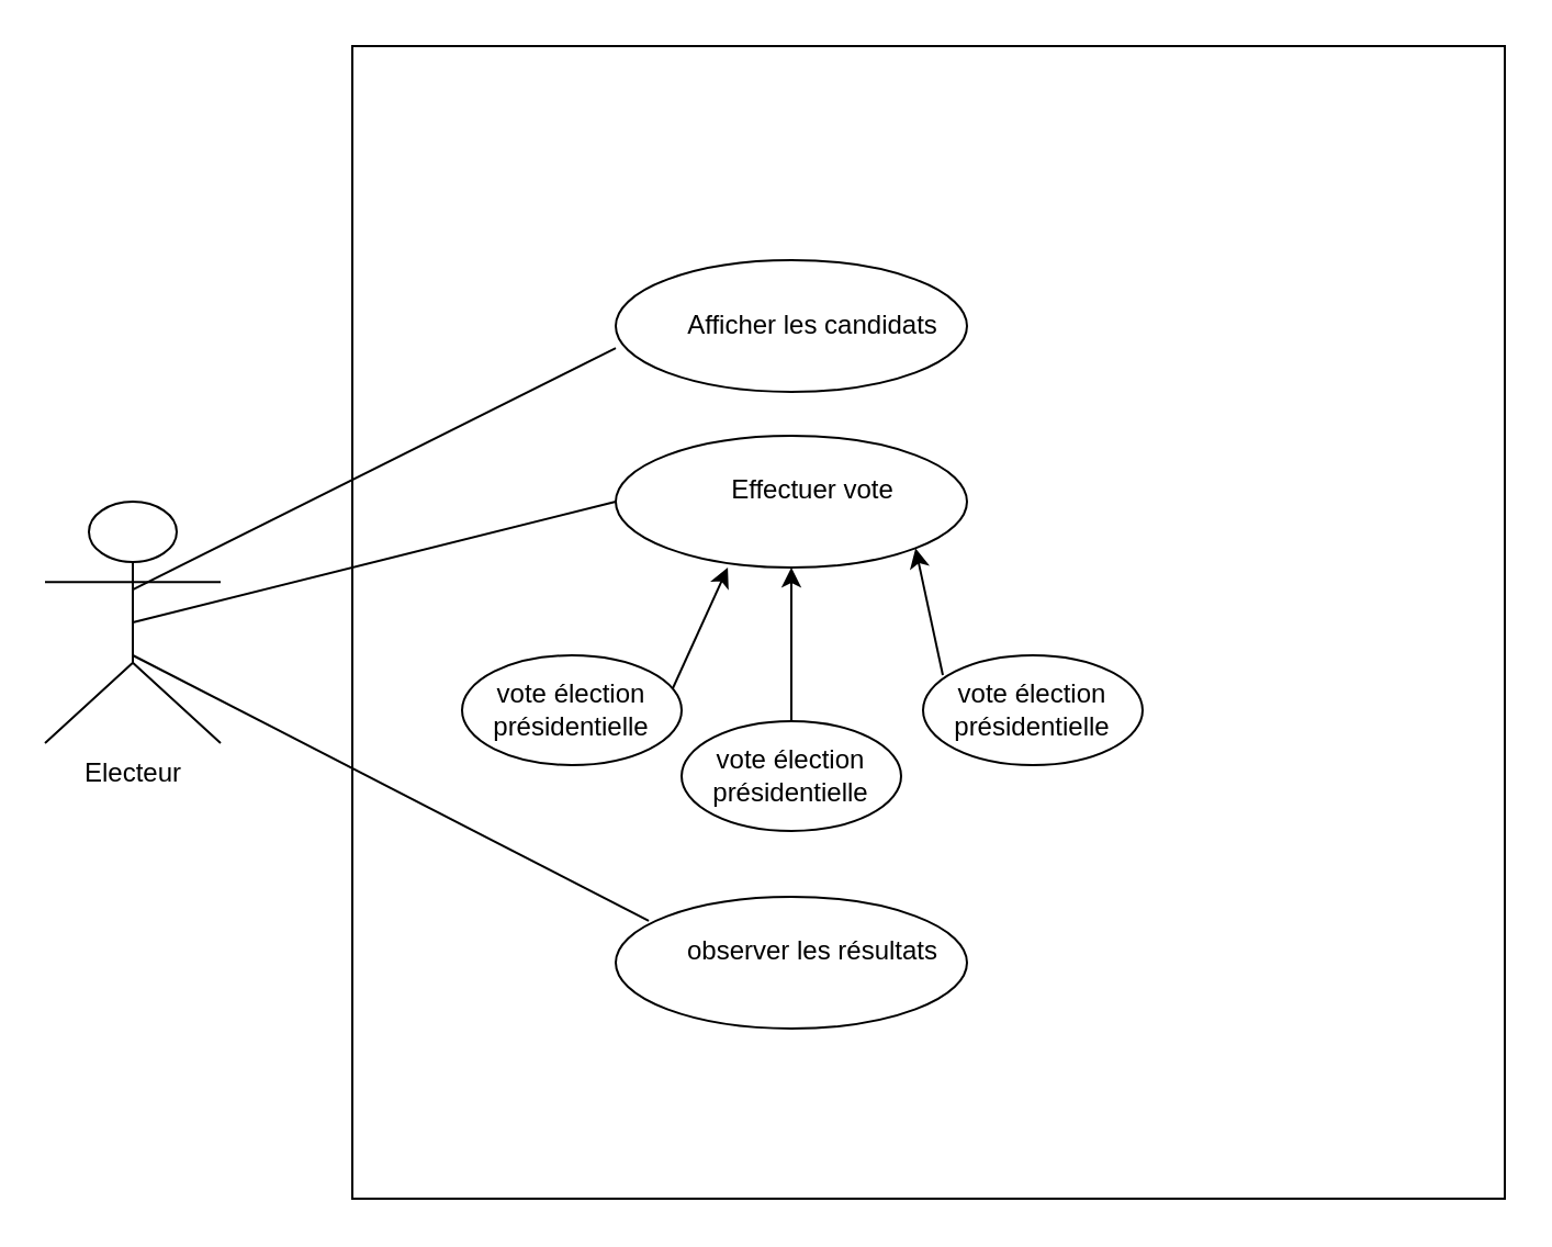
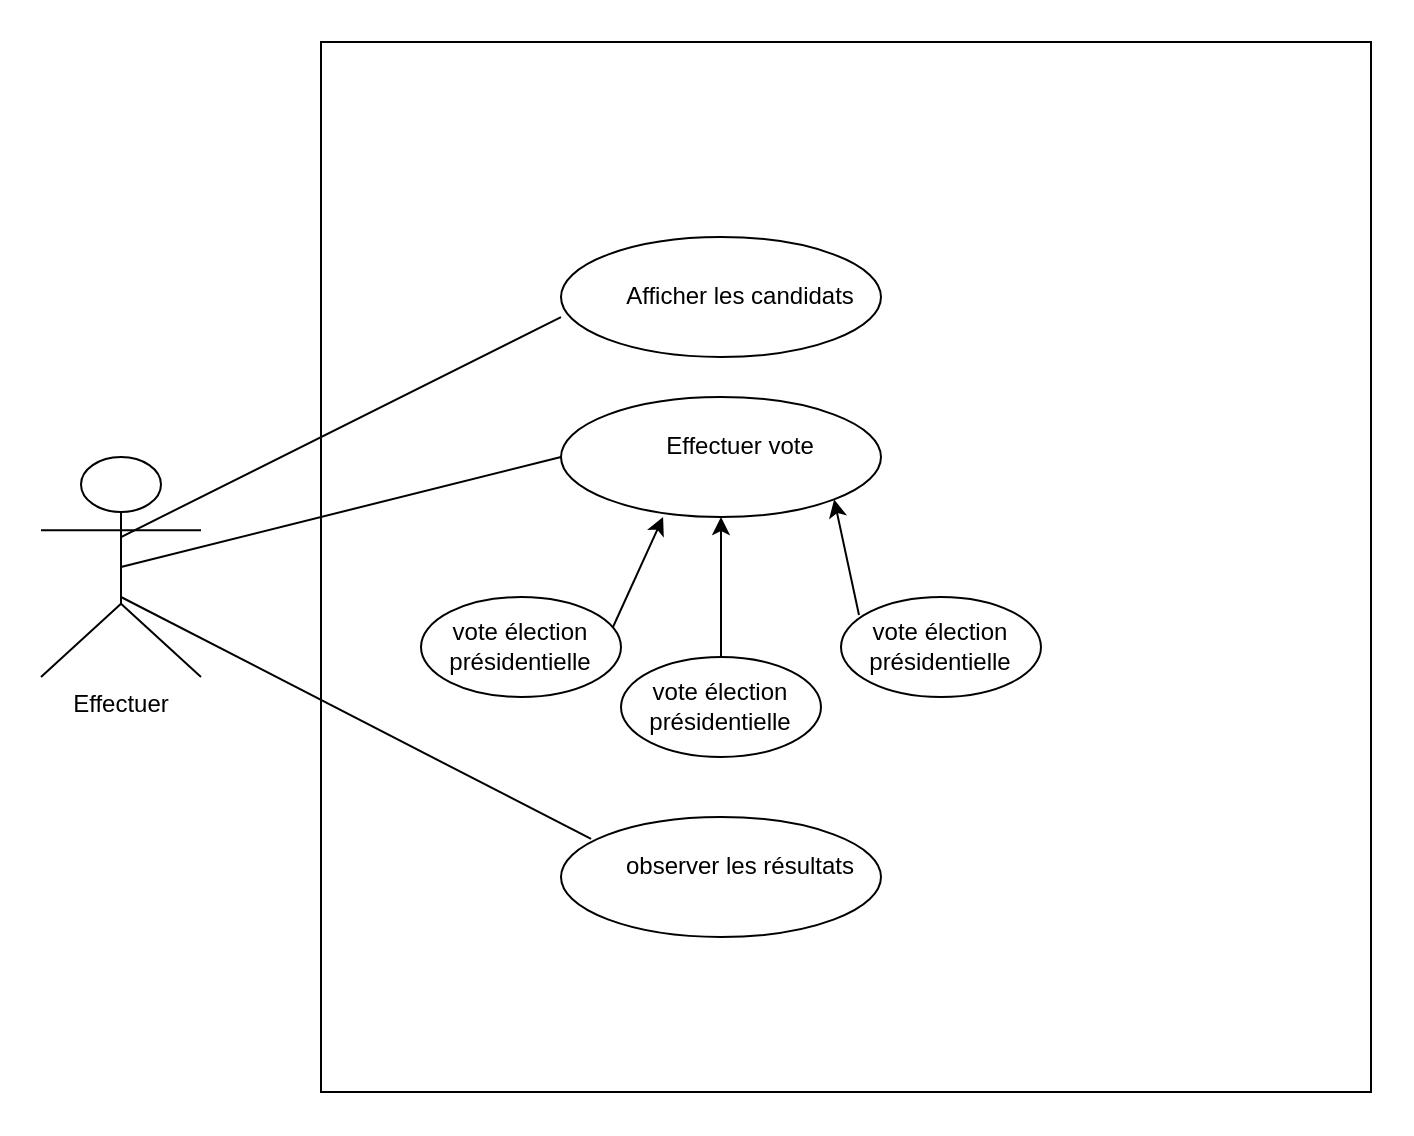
  <mxCell id="0" />
  <mxCell id="1" parent="0" />
- <mxCell id="2" value="Electeur" style="shape=umlActor;verticalLabelPosition=bottom;verticalAlign=top;html=1;outlineConnect=0;" parent="1" vertex="1"><mxGeometry x="20" y="228" width="80" height="110" as="geometry" /></mxCell>
+ <mxCell id="2" value="Effectuer" style="shape=umlActor;verticalLabelPosition=bottom;verticalAlign=top;html=1;outlineConnect=0;" parent="1" vertex="1"><mxGeometry x="20" y="228" width="80" height="110" as="geometry" /></mxCell>
  <mxCell id="3" value="" style="whiteSpace=wrap;html=1;aspect=fixed;rounded=0;glass=0;" parent="1" vertex="1"><mxGeometry x="160" y="20.5" width="525" height="525" as="geometry" /></mxCell>
  <mxCell id="4" value="" style="group" parent="1" vertex="1" connectable="0"><mxGeometry x="280" y="118" width="160" height="60" as="geometry" /></mxCell>
  <mxCell id="5" value="" style="ellipse;whiteSpace=wrap;html=1;" parent="4" vertex="1"><mxGeometry width="160" height="60" as="geometry" /></mxCell>
  <mxCell id="6" value="Afficher les candidats" style="text;html=1;strokeColor=none;fillColor=none;align=center;verticalAlign=middle;whiteSpace=wrap;rounded=0;" parent="4" vertex="1"><mxGeometry x="25" y="20" width="130" height="20" as="geometry" /></mxCell>
  <mxCell id="7" value="" style="group" parent="1" vertex="1" connectable="0"><mxGeometry x="280" y="198" width="160" height="60" as="geometry" /></mxCell>
  <mxCell id="8" value="" style="ellipse;whiteSpace=wrap;html=1;" parent="7" vertex="1"><mxGeometry width="160" height="60" as="geometry" /></mxCell>
  <mxCell id="9" value="Effectuer vote" style="text;html=1;strokeColor=none;fillColor=none;align=center;verticalAlign=middle;whiteSpace=wrap;rounded=0;" parent="7" vertex="1"><mxGeometry x="25" y="15" width="130" height="20" as="geometry" /></mxCell>
  <mxCell id="10" value="" style="group" parent="1" vertex="1" connectable="0"><mxGeometry x="230" y="288" width="140" height="50" as="geometry" /></mxCell>
  <mxCell id="11" value="" style="group" parent="10" vertex="1" connectable="0"><mxGeometry x="-40" y="10" width="140" height="50" as="geometry" /></mxCell>
  <mxCell id="12" value="" style="ellipse;whiteSpace=wrap;html=1;" parent="11" vertex="1"><mxGeometry x="20" width="100" height="50" as="geometry" /></mxCell>
  <mxCell id="13" value="vote élection présidentielle" style="text;html=1;strokeColor=none;fillColor=none;align=center;verticalAlign=middle;whiteSpace=wrap;rounded=0;" parent="11" vertex="1"><mxGeometry y="15" width="140" height="20" as="geometry" /></mxCell>
  <mxCell id="14" value="" style="group" parent="1" vertex="1" connectable="0"><mxGeometry x="290" y="328" width="140" height="50" as="geometry" /></mxCell>
  <mxCell id="15" value="" style="ellipse;whiteSpace=wrap;html=1;" parent="14" vertex="1"><mxGeometry x="20" width="100" height="50" as="geometry" /></mxCell>
  <mxCell id="16" value="vote élection présidentielle" style="text;html=1;strokeColor=none;fillColor=none;align=center;verticalAlign=middle;whiteSpace=wrap;rounded=0;" parent="14" vertex="1"><mxGeometry y="15" width="140" height="20" as="geometry" /></mxCell>
  <mxCell id="17" value="" style="group" parent="1" vertex="1" connectable="0"><mxGeometry x="400" y="298" width="140" height="50" as="geometry" /></mxCell>
  <mxCell id="18" value="" style="ellipse;whiteSpace=wrap;html=1;" parent="17" vertex="1"><mxGeometry x="20" width="100" height="50" as="geometry" /></mxCell>
  <mxCell id="19" value="vote élection présidentielle" style="text;html=1;strokeColor=none;fillColor=none;align=center;verticalAlign=middle;whiteSpace=wrap;rounded=0;" parent="17" vertex="1"><mxGeometry y="15" width="140" height="20" as="geometry" /></mxCell>
  <mxCell id="20" value="" style="endArrow=classic;html=1;entryX=0.5;entryY=1;entryDx=0;entryDy=0;exitX=0.5;exitY=0;exitDx=0;exitDy=0;" parent="1" source="15" target="8" edge="1"><mxGeometry width="50" height="50" relative="1" as="geometry"><mxPoint x="350" y="328" as="sourcePoint" /><mxPoint x="324.96" y="289.02" as="targetPoint" /></mxGeometry></mxCell>
  <mxCell id="21" value="" style="endArrow=classic;html=1;entryX=1;entryY=1;entryDx=0;entryDy=0;exitX=0.09;exitY=0.18;exitDx=0;exitDy=0;exitPerimeter=0;" parent="1" source="18" target="8" edge="1"><mxGeometry width="50" height="50" relative="1" as="geometry"><mxPoint x="420" y="308" as="sourcePoint" /><mxPoint x="360" y="288" as="targetPoint" /></mxGeometry></mxCell>
  <mxCell id="22" value="" style="endArrow=classic;html=1;entryX=0.319;entryY=1;entryDx=0;entryDy=0;entryPerimeter=0;exitX=0.96;exitY=0.3;exitDx=0;exitDy=0;exitPerimeter=0;" parent="1" source="12" target="8" edge="1"><mxGeometry width="50" height="50" relative="1" as="geometry"><mxPoint x="300" y="278" as="sourcePoint" /><mxPoint x="370" y="248" as="targetPoint" /></mxGeometry></mxCell>
  <mxCell id="23" value="" style="group" parent="1" vertex="1" connectable="0"><mxGeometry x="280" y="408" width="160" height="60" as="geometry" /></mxCell>
  <mxCell id="24" value="" style="ellipse;whiteSpace=wrap;html=1;" parent="23" vertex="1"><mxGeometry width="160" height="60" as="geometry" /></mxCell>
  <mxCell id="25" value="observer les résultats" style="text;html=1;strokeColor=none;fillColor=none;align=center;verticalAlign=middle;whiteSpace=wrap;rounded=0;" parent="23" vertex="1"><mxGeometry x="25" y="15" width="130" height="20" as="geometry" /></mxCell>
  <mxCell id="26" value="" style="endArrow=none;html=1;entryX=0;entryY=0.667;entryDx=0;entryDy=0;entryPerimeter=0;exitX=0.5;exitY=0.364;exitDx=0;exitDy=0;exitPerimeter=0;" edge="1" parent="1" source="2" target="5"><mxGeometry width="50" height="50" relative="1" as="geometry"><mxPoint x="70" y="268" as="sourcePoint" /><mxPoint x="120" y="218" as="targetPoint" /></mxGeometry></mxCell>
  <mxCell id="27" value="" style="endArrow=none;html=1;entryX=0;entryY=0.5;entryDx=0;entryDy=0;exitX=0.5;exitY=0.5;exitDx=0;exitDy=0;exitPerimeter=0;" edge="1" parent="1" source="2" target="8"><mxGeometry width="50" height="50" relative="1" as="geometry"><mxPoint x="60" y="308.02" as="sourcePoint" /><mxPoint x="280" y="198" as="targetPoint" /></mxGeometry></mxCell>
  <mxCell id="28" value="" style="endArrow=none;html=1;entryX=0.094;entryY=0.183;entryDx=0;entryDy=0;entryPerimeter=0;exitX=0.5;exitY=0.364;exitDx=0;exitDy=0;exitPerimeter=0;" edge="1" parent="1" target="24"><mxGeometry width="50" height="50" relative="1" as="geometry"><mxPoint x="60" y="298" as="sourcePoint" /><mxPoint x="280" y="187.98" as="targetPoint" /></mxGeometry></mxCell>
